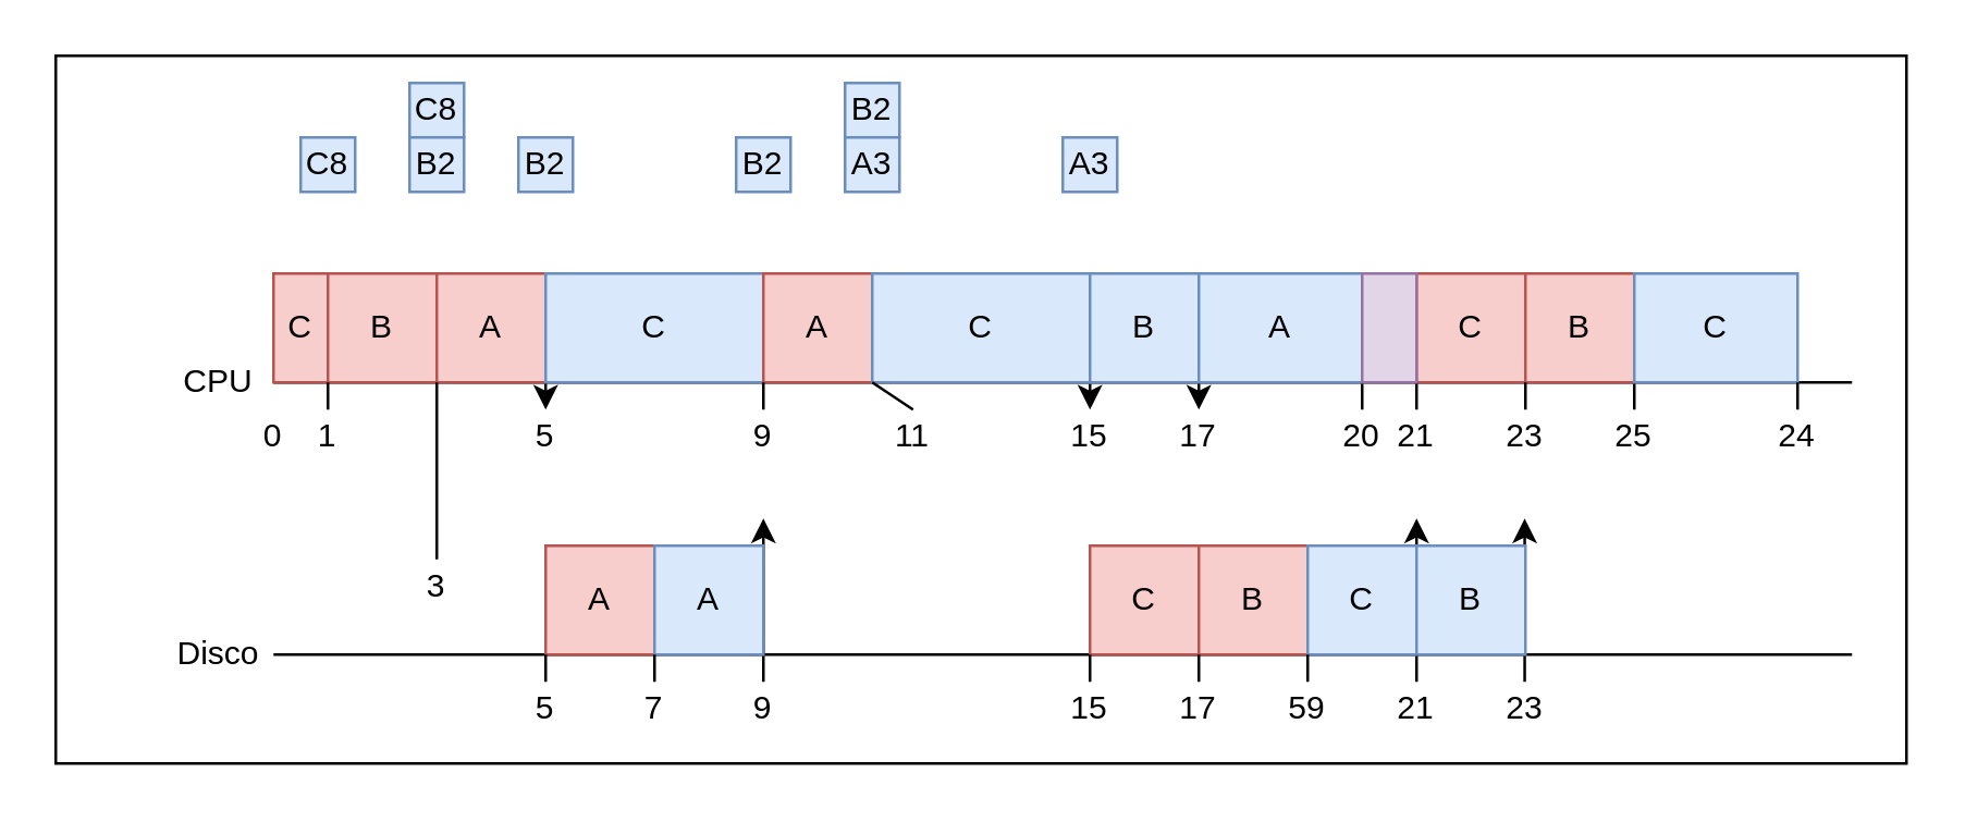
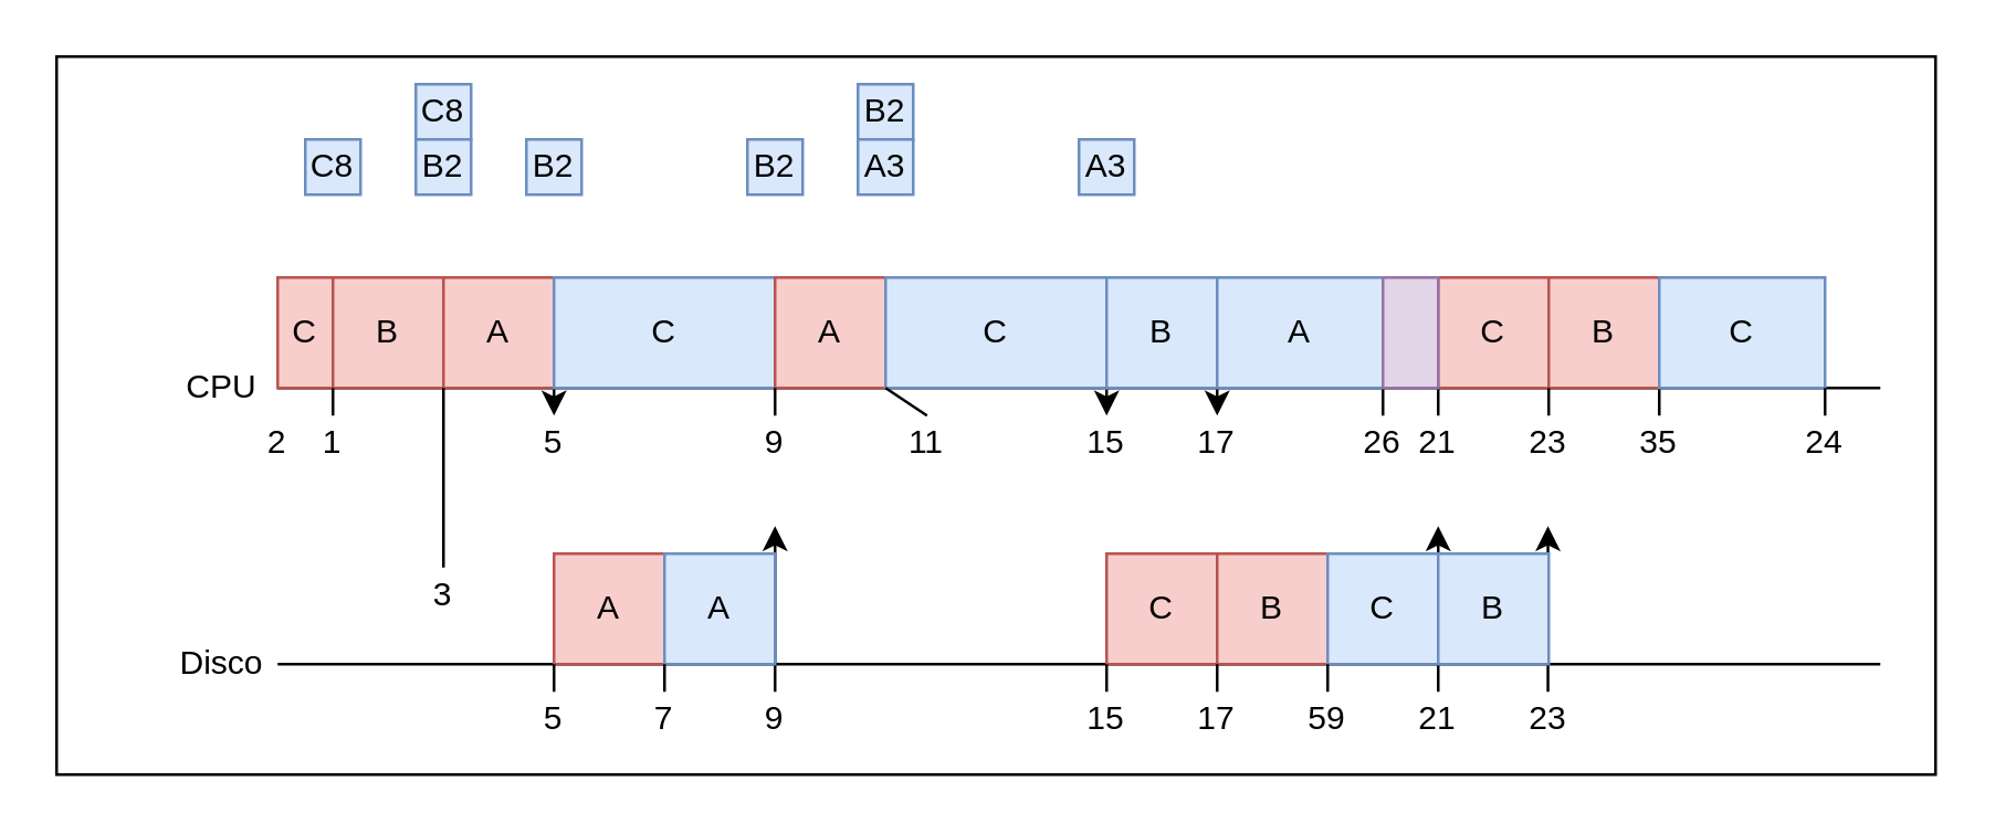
  <mxCell id="0" />
  <mxCell id="1" parent="0" />
  <mxCell id="2" value="" style="rounded=0;whiteSpace=wrap;html=1;fontSize=4;align=center;" vertex="1" parent="1"><mxGeometry width="680" height="260" as="geometry" x="20" y="20" /></mxCell>
  <mxCell id="3" value="" style="endArrow=classic;html=1;exitX=0.5;exitY=0;exitDx=0;exitDy=0;" edge="1" parent="1"><mxGeometry width="50" height="50" relative="1" as="geometry"><mxPoint x="559.72" y="250" as="sourcePoint" /><mxPoint x="559.72" y="190" as="targetPoint" /></mxGeometry></mxCell>
  <mxCell id="4" value="" style="endArrow=classic;html=1;exitX=1;exitY=0;exitDx=0;exitDy=0;entryX=0.5;entryY=0;entryDx=0;entryDy=0;" edge="1" parent="1" source="33" target="34"><mxGeometry width="50" height="50" relative="1" as="geometry"><mxPoint x="390" y="100" as="sourcePoint" /><mxPoint x="390" y="150" as="targetPoint" /></mxGeometry></mxCell>
  <mxCell id="5" value="" style="endArrow=none;html=1;" edge="1" parent="1"><mxGeometry width="50" height="50" relative="1" as="geometry"><mxPoint x="100" y="140" as="sourcePoint" /><mxPoint x="680" y="140" as="targetPoint" /></mxGeometry></mxCell>
  <mxCell id="6" value="CPU" style="text;html=1;strokeColor=none;fillColor=none;align=center;verticalAlign=middle;whiteSpace=wrap;rounded=0;" vertex="1" parent="1"><mxGeometry x="60" y="130" width="40" height="20" as="geometry" /></mxCell>
  <mxCell id="7" value="" style="endArrow=none;html=1;" edge="1" parent="1"><mxGeometry width="50" height="50" relative="1" as="geometry"><mxPoint x="100" y="240" as="sourcePoint" /><mxPoint x="680" y="240" as="targetPoint" /></mxGeometry></mxCell>
  <mxCell id="8" value="Disco" style="text;html=1;strokeColor=none;fillColor=none;align=center;verticalAlign=middle;whiteSpace=wrap;rounded=0;" vertex="1" parent="1"><mxGeometry x="60" y="230" width="40" height="20" as="geometry" /></mxCell>
  <mxCell id="9" value="C" style="rounded=0;whiteSpace=wrap;html=1;align=center;fillColor=#f8cecc;strokeColor=#b85450;" vertex="1" parent="1"><mxGeometry x="100" y="100" width="20" height="40" as="geometry" /></mxCell>
- <mxCell id="10" value="0" style="text;html=1;strokeColor=none;fillColor=none;align=center;verticalAlign=middle;whiteSpace=wrap;rounded=0;" vertex="1" parent="1"><mxGeometry x="80" y="150" width="40" height="20" as="geometry" /></mxCell>
+ <mxCell id="10" value="2" style="text;html=1;strokeColor=none;fillColor=none;align=center;verticalAlign=middle;whiteSpace=wrap;rounded=0;" vertex="1" parent="1"><mxGeometry x="80" y="150" width="40" height="20" as="geometry" /></mxCell>
  <mxCell id="11" value="1" style="text;html=1;strokeColor=none;fillColor=none;align=center;verticalAlign=middle;whiteSpace=wrap;rounded=0;" vertex="1" parent="1"><mxGeometry x="100" y="150" width="40" height="20" as="geometry" /></mxCell>
  <mxCell id="12" value="B" style="rounded=0;whiteSpace=wrap;html=1;align=center;fillColor=#f8cecc;strokeColor=#b85450;" vertex="1" parent="1"><mxGeometry x="120" y="100" width="40" height="40" as="geometry" /></mxCell>
  <mxCell id="13" value="3" style="text;html=1;strokeColor=none;fillColor=none;align=center;verticalAlign=middle;whiteSpace=wrap;rounded=0;" vertex="1" parent="1"><mxGeometry x="140" y="205" width="40" height="20" as="geometry" /></mxCell>
  <mxCell id="14" value="A" style="rounded=0;whiteSpace=wrap;html=1;align=center;fillColor=#f8cecc;strokeColor=#b85450;" vertex="1" parent="1"><mxGeometry x="160" y="100" width="40" height="40" as="geometry" /></mxCell>
  <mxCell id="15" value="5" style="text;html=1;strokeColor=none;fillColor=none;align=center;verticalAlign=middle;whiteSpace=wrap;rounded=0;" vertex="1" parent="1"><mxGeometry x="180" y="150" width="40" height="20" as="geometry" /></mxCell>
  <mxCell id="16" value="" style="endArrow=classic;html=1;exitX=1;exitY=0;exitDx=0;exitDy=0;entryX=0.5;entryY=0;entryDx=0;entryDy=0;" edge="1" parent="1" source="14" target="15"><mxGeometry width="50" height="50" relative="1" as="geometry"><mxPoint x="370" y="250" as="sourcePoint" /><mxPoint x="420" y="200" as="targetPoint" /></mxGeometry></mxCell>
  <mxCell id="17" value="A" style="rounded=0;whiteSpace=wrap;html=1;align=center;fillColor=#f8cecc;strokeColor=#b85450;" vertex="1" parent="1"><mxGeometry x="200" y="200" width="40" height="40" as="geometry" /></mxCell>
  <mxCell id="18" value="5" style="text;html=1;strokeColor=none;fillColor=none;align=center;verticalAlign=middle;whiteSpace=wrap;rounded=0;" vertex="1" parent="1"><mxGeometry x="180" y="250" width="40" height="20" as="geometry" /></mxCell>
  <mxCell id="19" value="9" style="text;html=1;strokeColor=none;fillColor=none;align=center;verticalAlign=middle;whiteSpace=wrap;rounded=0;" vertex="1" parent="1"><mxGeometry x="260" y="250" width="40" height="20" as="geometry" /></mxCell>
  <mxCell id="20" value="" style="endArrow=classic;html=1;exitX=0.5;exitY=0;exitDx=0;exitDy=0;" edge="1" parent="1" source="19"><mxGeometry width="50" height="50" relative="1" as="geometry"><mxPoint x="130" y="130" as="sourcePoint" /><mxPoint x="280" y="190" as="targetPoint" /></mxGeometry></mxCell>
  <mxCell id="21" value="C" style="rounded=0;whiteSpace=wrap;html=1;align=center;fillColor=#dae8fc;strokeColor=#6c8ebf;" vertex="1" parent="1"><mxGeometry x="200" y="100" width="80" height="40" as="geometry" /></mxCell>
  <mxCell id="22" value="9" style="text;html=1;strokeColor=none;fillColor=none;align=center;verticalAlign=middle;whiteSpace=wrap;rounded=0;" vertex="1" parent="1"><mxGeometry x="260" y="150" width="40" height="20" as="geometry" /></mxCell>
  <mxCell id="23" value="A" style="rounded=0;whiteSpace=wrap;html=1;align=center;fillColor=#f8cecc;strokeColor=#b85450;" vertex="1" parent="1"><mxGeometry x="280" y="100" width="40" height="40" as="geometry" /></mxCell>
  <mxCell id="24" value="C8" style="rounded=0;whiteSpace=wrap;html=1;align=center;fillColor=#dae8fc;strokeColor=#6c8ebf;" vertex="1" parent="1"><mxGeometry x="110" y="50" width="20" height="20" as="geometry" /></mxCell>
  <mxCell id="25" value="C8" style="rounded=0;whiteSpace=wrap;html=1;align=center;fillColor=#dae8fc;strokeColor=#6c8ebf;" vertex="1" parent="1"><mxGeometry x="150" y="30" width="20" height="20" as="geometry" /></mxCell>
  <mxCell id="26" value="B2" style="rounded=0;whiteSpace=wrap;html=1;align=center;fillColor=#dae8fc;strokeColor=#6c8ebf;" vertex="1" parent="1"><mxGeometry x="150" y="50" width="20" height="20" as="geometry" /></mxCell>
  <mxCell id="27" value="B2" style="rounded=0;whiteSpace=wrap;html=1;align=center;fillColor=#dae8fc;strokeColor=#6c8ebf;" vertex="1" parent="1"><mxGeometry x="190" y="50" width="20" height="20" as="geometry" /></mxCell>
  <mxCell id="28" value="B2" style="rounded=0;whiteSpace=wrap;html=1;align=center;fillColor=#dae8fc;strokeColor=#6c8ebf;" vertex="1" parent="1"><mxGeometry x="270" y="50" width="20" height="20" as="geometry" /></mxCell>
  <mxCell id="29" value="11" style="text;html=1;strokeColor=none;fillColor=none;align=center;verticalAlign=middle;whiteSpace=wrap;rounded=0;" vertex="1" parent="1"><mxGeometry x="315" y="150" width="40" height="20" as="geometry" /></mxCell>
  <mxCell id="30" value="B2" style="rounded=0;whiteSpace=wrap;html=1;align=center;fillColor=#dae8fc;strokeColor=#6c8ebf;" vertex="1" parent="1"><mxGeometry x="310" y="30" width="20" height="20" as="geometry" /></mxCell>
  <mxCell id="31" value="A" style="rounded=0;whiteSpace=wrap;html=1;align=center;fillColor=#dae8fc;strokeColor=#6c8ebf;" vertex="1" parent="1"><mxGeometry x="240" y="200" width="40" height="40" as="geometry" /></mxCell>
  <mxCell id="32" value="A3" style="rounded=0;whiteSpace=wrap;html=1;align=center;fillColor=#dae8fc;strokeColor=#6c8ebf;" vertex="1" parent="1"><mxGeometry x="310" y="50" width="20" height="20" as="geometry" /></mxCell>
  <mxCell id="33" value="C" style="rounded=0;whiteSpace=wrap;html=1;align=center;fillColor=#dae8fc;strokeColor=#6c8ebf;" vertex="1" parent="1"><mxGeometry x="320" y="100" width="80" height="40" as="geometry" /></mxCell>
  <mxCell id="34" value="15" style="text;html=1;strokeColor=none;fillColor=none;align=center;verticalAlign=middle;whiteSpace=wrap;rounded=0;" vertex="1" parent="1"><mxGeometry x="380" y="150" width="40" height="20" as="geometry" /></mxCell>
  <mxCell id="35" value="C" style="rounded=0;whiteSpace=wrap;html=1;align=center;fillColor=#f8cecc;strokeColor=#b85450;" vertex="1" parent="1"><mxGeometry x="400" y="200" width="40" height="40" as="geometry" /></mxCell>
  <mxCell id="36" value="15" style="text;html=1;strokeColor=none;fillColor=none;align=center;verticalAlign=middle;whiteSpace=wrap;rounded=0;" vertex="1" parent="1"><mxGeometry x="380" y="250" width="40" height="20" as="geometry" /></mxCell>
  <mxCell id="37" value="B" style="rounded=0;whiteSpace=wrap;html=1;align=center;fillColor=#dae8fc;strokeColor=#6c8ebf;" vertex="1" parent="1"><mxGeometry x="400" y="100" width="40" height="40" as="geometry" /></mxCell>
  <mxCell id="38" value="B" style="rounded=0;whiteSpace=wrap;html=1;align=center;fillColor=#f8cecc;strokeColor=#b85450;" vertex="1" parent="1"><mxGeometry x="440" y="200" width="40" height="40" as="geometry" /></mxCell>
  <mxCell id="39" value="A3" style="rounded=0;whiteSpace=wrap;html=1;align=center;fillColor=#dae8fc;strokeColor=#6c8ebf;" vertex="1" parent="1"><mxGeometry x="390" y="50" width="20" height="20" as="geometry" /></mxCell>
  <mxCell id="40" value="" style="endArrow=classic;html=1;exitX=1;exitY=0;exitDx=0;exitDy=0;entryX=0.5;entryY=0;entryDx=0;entryDy=0;" edge="1" parent="1"><mxGeometry width="50" height="50" relative="1" as="geometry"><mxPoint x="440" y="100" as="sourcePoint" /><mxPoint x="440" y="150" as="targetPoint" /></mxGeometry></mxCell>
  <mxCell id="41" value="17" style="text;html=1;strokeColor=none;fillColor=none;align=center;verticalAlign=middle;whiteSpace=wrap;rounded=0;" vertex="1" parent="1"><mxGeometry x="420" y="150" width="40" height="20" as="geometry" /></mxCell>
  <mxCell id="42" value="17" style="text;html=1;strokeColor=none;fillColor=none;align=center;verticalAlign=middle;whiteSpace=wrap;rounded=0;" vertex="1" parent="1"><mxGeometry x="420" y="250" width="40" height="20" as="geometry" /></mxCell>
  <mxCell id="43" value="C" style="rounded=0;whiteSpace=wrap;html=1;align=center;fillColor=#dae8fc;strokeColor=#6c8ebf;" vertex="1" parent="1"><mxGeometry x="480" y="200" width="40" height="40" as="geometry" /></mxCell>
  <mxCell id="44" value="59" style="text;html=1;strokeColor=none;fillColor=none;align=center;verticalAlign=middle;whiteSpace=wrap;rounded=0;" vertex="1" parent="1"><mxGeometry x="460" y="250" width="40" height="20" as="geometry" /></mxCell>
  <mxCell id="45" value="A" style="rounded=0;whiteSpace=wrap;html=1;align=center;fillColor=#dae8fc;strokeColor=#6c8ebf;" vertex="1" parent="1"><mxGeometry x="440" y="100" width="60" height="40" as="geometry" /></mxCell>
- <mxCell id="46" value="20" style="text;html=1;strokeColor=none;fillColor=none;align=center;verticalAlign=middle;whiteSpace=wrap;rounded=0;" vertex="1" parent="1"><mxGeometry x="480" y="150" width="40" height="20" as="geometry" /></mxCell>
+ <mxCell id="46" value="26" style="text;html=1;strokeColor=none;fillColor=none;align=center;verticalAlign=middle;whiteSpace=wrap;rounded=0;" vertex="1" parent="1"><mxGeometry x="480" y="150" width="40" height="20" as="geometry" /></mxCell>
  <mxCell id="47" value="" style="endArrow=classic;html=1;exitX=0.5;exitY=0;exitDx=0;exitDy=0;" edge="1" parent="1" source="48"><mxGeometry width="50" height="50" relative="1" as="geometry"><mxPoint x="520" y="240" as="sourcePoint" /><mxPoint x="520" y="190" as="targetPoint" /></mxGeometry></mxCell>
  <mxCell id="48" value="21" style="text;html=1;strokeColor=none;fillColor=none;align=center;verticalAlign=middle;whiteSpace=wrap;rounded=0;" vertex="1" parent="1"><mxGeometry x="500" y="250" width="40" height="20" as="geometry" /></mxCell>
  <mxCell id="49" value="C" style="rounded=0;whiteSpace=wrap;html=1;align=center;fillColor=#f8cecc;strokeColor=#b85450;" vertex="1" parent="1"><mxGeometry x="520" y="100" width="40" height="40" as="geometry" /></mxCell>
  <mxCell id="50" value="B" style="rounded=0;whiteSpace=wrap;html=1;align=center;fillColor=#dae8fc;strokeColor=#6c8ebf;" vertex="1" parent="1"><mxGeometry x="520" y="200" width="40" height="40" as="geometry" /></mxCell>
  <mxCell id="51" value="B" style="rounded=0;whiteSpace=wrap;html=1;align=center;fillColor=#f8cecc;strokeColor=#b85450;" vertex="1" parent="1"><mxGeometry x="560" y="100" width="40" height="40" as="geometry" /></mxCell>
  <mxCell id="52" value="21" style="text;html=1;strokeColor=none;fillColor=none;align=center;verticalAlign=middle;whiteSpace=wrap;rounded=0;" vertex="1" parent="1"><mxGeometry x="500" y="150" width="40" height="20" as="geometry" /></mxCell>
  <mxCell id="53" value="" style="endArrow=none;html=1;spacing=1;fontSize=4;entryX=0;entryY=1;entryDx=0;entryDy=0;exitX=0.5;exitY=0;exitDx=0;exitDy=0;" edge="1" parent="1" source="52" target="49"><mxGeometry width="50" height="50" relative="1" as="geometry"><mxPoint x="510" y="320" as="sourcePoint" /><mxPoint x="560" y="270" as="targetPoint" /></mxGeometry></mxCell>
  <mxCell id="54" value="" style="endArrow=none;html=1;spacing=1;fontSize=4;entryX=1;entryY=1;entryDx=0;entryDy=0;exitX=0;exitY=0;exitDx=0;exitDy=0;" edge="1" parent="1" source="52" target="45"><mxGeometry width="50" height="50" relative="1" as="geometry"><mxPoint x="528" y="159" as="sourcePoint" /><mxPoint x="528" y="149" as="targetPoint" /></mxGeometry></mxCell>
  <mxCell id="55" value="" style="endArrow=none;html=1;spacing=1;fontSize=4;entryX=0;entryY=1;entryDx=0;entryDy=0;exitX=0.5;exitY=0;exitDx=0;exitDy=0;" edge="1" parent="1" source="29" target="33"><mxGeometry width="50" height="50" relative="1" as="geometry"><mxPoint x="330" y="148" as="sourcePoint" /><mxPoint x="550" y="170" as="targetPoint" /></mxGeometry></mxCell>
  <mxCell id="56" value="" style="endArrow=none;html=1;spacing=1;fontSize=4;entryX=1;entryY=1;entryDx=0;entryDy=0;exitX=0.5;exitY=0;exitDx=0;exitDy=0;" edge="1" parent="1" source="22" target="21"><mxGeometry width="50" height="50" relative="1" as="geometry"><mxPoint x="560" y="190" as="sourcePoint" /><mxPoint x="560" y="180" as="targetPoint" /></mxGeometry></mxCell>
  <mxCell id="57" value="" style="endArrow=none;html=1;spacing=1;fontSize=4;entryX=0;entryY=1;entryDx=0;entryDy=0;exitX=0.5;exitY=0;exitDx=0;exitDy=0;" edge="1" parent="1" source="13" target="14"><mxGeometry width="50" height="50" relative="1" as="geometry"><mxPoint x="330" y="160" as="sourcePoint" /><mxPoint x="330" y="150" as="targetPoint" /></mxGeometry></mxCell>
  <mxCell id="58" value="" style="endArrow=none;html=1;spacing=1;fontSize=4;entryX=1;entryY=1;entryDx=0;entryDy=0;exitX=0.5;exitY=0;exitDx=0;exitDy=0;" edge="1" parent="1" source="11" target="9"><mxGeometry width="50" height="50" relative="1" as="geometry"><mxPoint x="340" y="170" as="sourcePoint" /><mxPoint x="340" y="160" as="targetPoint" /></mxGeometry></mxCell>
  <mxCell id="59" value="" style="endArrow=none;html=1;spacing=1;fontSize=4;entryX=0;entryY=1;entryDx=0;entryDy=0;exitX=0.5;exitY=0;exitDx=0;exitDy=0;" edge="1" parent="1" source="18" target="17"><mxGeometry width="50" height="50" relative="1" as="geometry"><mxPoint x="350" y="200" as="sourcePoint" /><mxPoint x="350" y="190" as="targetPoint" /></mxGeometry></mxCell>
  <mxCell id="60" value="" style="endArrow=none;html=1;spacing=1;fontSize=4;entryX=0;entryY=1;entryDx=0;entryDy=0;exitX=0.5;exitY=0;exitDx=0;exitDy=0;" edge="1" parent="1" source="36" target="35"><mxGeometry width="50" height="50" relative="1" as="geometry"><mxPoint x="360" y="210" as="sourcePoint" /><mxPoint x="360" y="200" as="targetPoint" /></mxGeometry></mxCell>
  <mxCell id="61" value="" style="endArrow=none;html=1;spacing=1;fontSize=4;entryX=1;entryY=1;entryDx=0;entryDy=0;exitX=0.5;exitY=0;exitDx=0;exitDy=0;" edge="1" parent="1" source="42" target="35"><mxGeometry width="50" height="50" relative="1" as="geometry"><mxPoint x="370" y="220" as="sourcePoint" /><mxPoint x="370" y="210" as="targetPoint" /></mxGeometry></mxCell>
  <mxCell id="62" value="" style="endArrow=none;html=1;spacing=1;fontSize=4;entryX=1;entryY=1;entryDx=0;entryDy=0;exitX=0.5;exitY=0;exitDx=0;exitDy=0;" edge="1" parent="1" source="44" target="38"><mxGeometry width="50" height="50" relative="1" as="geometry"><mxPoint x="380" y="230" as="sourcePoint" /><mxPoint x="380" y="220" as="targetPoint" /></mxGeometry></mxCell>
  <mxCell id="63" value="23" style="text;html=1;strokeColor=none;fillColor=none;align=center;verticalAlign=middle;whiteSpace=wrap;rounded=0;" vertex="1" parent="1"><mxGeometry x="540" y="150" width="40" height="20" as="geometry" /></mxCell>
  <mxCell id="64" value="" style="endArrow=none;html=1;spacing=1;fontSize=4;entryX=0;entryY=1;entryDx=0;entryDy=0;exitX=0.5;exitY=0;exitDx=0;exitDy=0;" edge="1" parent="1" source="63"><mxGeometry width="50" height="50" relative="1" as="geometry"><mxPoint x="550" y="320" as="sourcePoint" /><mxPoint x="560" y="140" as="targetPoint" /></mxGeometry></mxCell>
- <mxCell id="65" value="25" style="text;html=1;strokeColor=none;fillColor=none;align=center;verticalAlign=middle;whiteSpace=wrap;rounded=0;" vertex="1" parent="1"><mxGeometry x="580" y="150" width="40" height="20" as="geometry" /></mxCell>
+ <mxCell id="65" value="35" style="text;html=1;strokeColor=none;fillColor=none;align=center;verticalAlign=middle;whiteSpace=wrap;rounded=0;" vertex="1" parent="1"><mxGeometry x="580" y="150" width="40" height="20" as="geometry" /></mxCell>
  <mxCell id="66" value="" style="endArrow=none;html=1;spacing=1;fontSize=4;entryX=0;entryY=1;entryDx=0;entryDy=0;exitX=0.5;exitY=0;exitDx=0;exitDy=0;" edge="1" parent="1" source="65"><mxGeometry width="50" height="50" relative="1" as="geometry"><mxPoint x="590" y="320" as="sourcePoint" /><mxPoint x="600" y="140" as="targetPoint" /></mxGeometry></mxCell>
  <mxCell id="67" value="23" style="text;html=1;strokeColor=none;fillColor=none;align=center;verticalAlign=middle;whiteSpace=wrap;rounded=0;" vertex="1" parent="1"><mxGeometry x="540" y="250" width="40" height="20" as="geometry" /></mxCell>
  <mxCell id="68" value="C" style="rounded=0;whiteSpace=wrap;html=1;align=center;fillColor=#dae8fc;strokeColor=#6c8ebf;" vertex="1" parent="1"><mxGeometry x="600" y="100" width="60" height="40" as="geometry" /></mxCell>
  <mxCell id="69" value="24" style="text;html=1;strokeColor=none;fillColor=none;align=center;verticalAlign=middle;whiteSpace=wrap;rounded=0;" vertex="1" parent="1"><mxGeometry x="640" y="150" width="40" height="20" as="geometry" /></mxCell>
  <mxCell id="70" value="" style="endArrow=none;html=1;spacing=1;fontSize=4;entryX=0;entryY=1;entryDx=0;entryDy=0;exitX=0.5;exitY=0;exitDx=0;exitDy=0;" edge="1" parent="1" source="69"><mxGeometry width="50" height="50" relative="1" as="geometry"><mxPoint x="650" y="320" as="sourcePoint" /><mxPoint x="660" y="140" as="targetPoint" /></mxGeometry></mxCell>
  <mxCell id="71" value="" style="rounded=0;whiteSpace=wrap;html=1;fontSize=4;align=center;fillColor=#e1d5e7;strokeColor=#9673a6;" vertex="1" parent="1"><mxGeometry x="500" y="100" width="20" height="40" as="geometry" /></mxCell>
  <mxCell id="72" value="7" style="text;html=1;strokeColor=none;fillColor=none;align=center;verticalAlign=middle;whiteSpace=wrap;rounded=0;" vertex="1" parent="1"><mxGeometry x="220" y="250" width="40" height="20" as="geometry" /></mxCell>
  <mxCell id="73" value="" style="endArrow=none;html=1;spacing=1;fontSize=4;entryX=0;entryY=1;entryDx=0;entryDy=0;exitX=0.5;exitY=0;exitDx=0;exitDy=0;" edge="1" parent="1" source="72"><mxGeometry width="50" height="50" relative="1" as="geometry"><mxPoint x="390" y="200" as="sourcePoint" /><mxPoint x="240" y="240" as="targetPoint" /></mxGeometry></mxCell>
